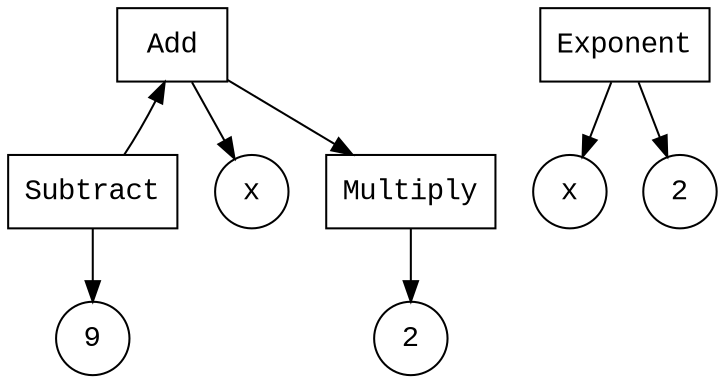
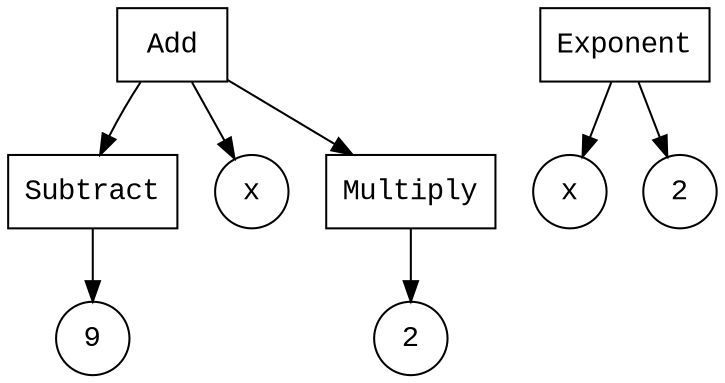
  digraph {
    fontname="Liberation Mono"
    node [fontname="Liberation Mono" shape=circle]
    edge [fontname="Liberation Mono"]
    n1 [label=x]
    n2 [label=x]
    n3 [label=2]
    n4 [label=2]
    Subtract [shape=box]
    Add [shape=box]
    n7 [label=9]
    Multiply [shape=box]
    Exponent [shape=box]
-   Subtract -> Add
+   Add -> Subtract
    Subtract -> n7
    Add -> n1
    Add -> Multiply
    Multiply -> n3
    Exponent -> n2
    Exponent -> n4
  }
